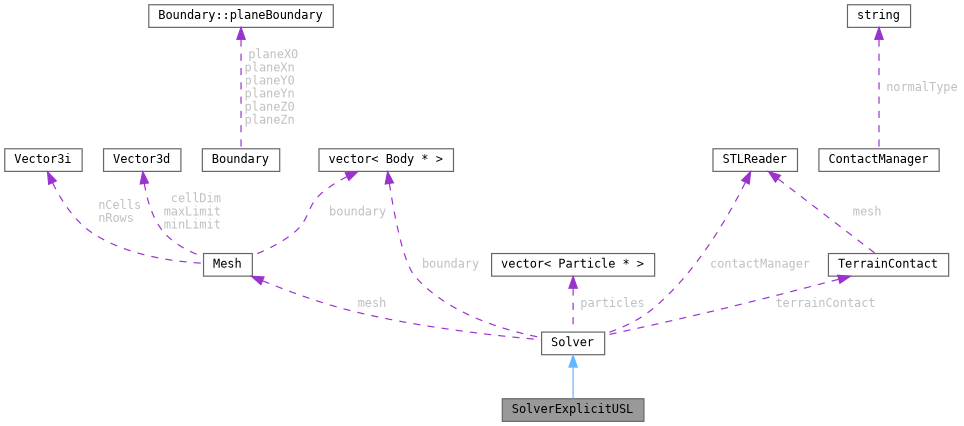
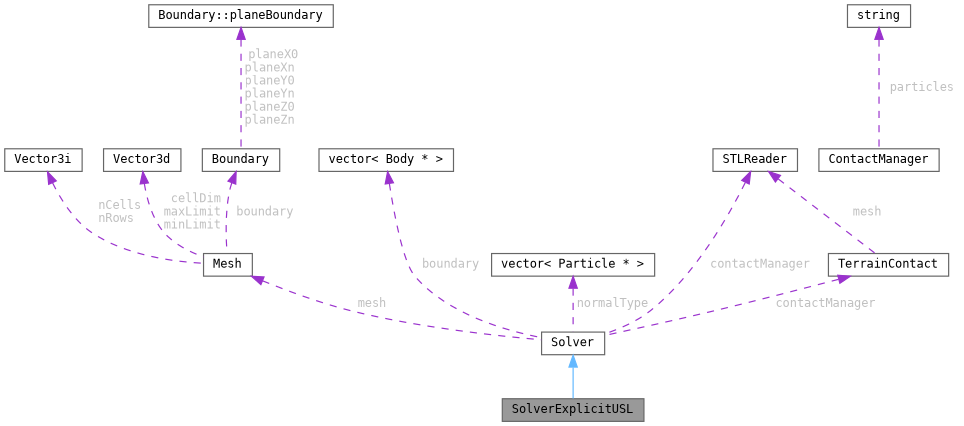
  digraph {
    fontname="DejaVu Sans Mono"
    rankdir=TB
    node [color=gray40 fillcolor=white fontname="DejaVu Sans Mono" fontsize=10 shape=box style=filled]
    edge [color=darkorchid3 dir=back fontname="DejaVu Sans Mono" fontsize=10 labelfontname=Helvetica labelfontsize=10 style=dashed fontcolor=grey]
    n1 [fillcolor=grey60 fontcolor=black height=0.2 label=SolverExplicitUSL width=0.4]
    n2 [height=0.2 label=Solver width=0.4]
    n3 [height=0.2 label=Mesh width=0.4]
    n4 [height=0.2 label=Vector3i width=0.4]
    n5 [height=0.2 label=Vector3d width=0.4]
    n6 [height=0.2 label=Boundary width=0.4]
    n7 [height=0.2 label="Boundary::planeBoundary" width=0.4]
    n8 [height=0.2 label="vector\< Body * \>" width=0.4]
    n9 [height=0.2 label="vector\< Particle * \>" width=0.4]
    n10 [height=0.2 label=TerrainContact width=0.4]
    n11 [height=0.2 label=STLReader width=0.4]
    n12 [height=0.2 label=ContactManager width=0.4]
    n13 [height=0.2 label=string width=0.4]
    n2 -> n1 [color=steelblue1 style=solid fontcolor=""]
    n3 -> n2 [label=" mesh"]
    n4 -> n3 [label=" nCells\nnRows"]
    n5 -> n3 [label=" cellDim\nmaxLimit\nminLimit"]
-   n8 -> n3 [label=" boundary"]
+   n6 -> n3 [label=" boundary"]
    n7 -> n6 [label=" planeX0\nplaneXn\nplaneY0\nplaneYn\nplaneZ0\nplaneZn"]
    n8 -> n2 [label=" boundary"]
-   n9 -> n2 [label=" particles"]
-   n10 -> n2 [label=" terrainContact"]
+   n9 -> n2 [label=" normalType"]
+   n10 -> n2 [label=" contactManager"]
    n11 -> n2 [label=" contactManager"]
    n11 -> n10 [label=" mesh"]
-   n13 -> n12 [label=" normalType"]
+   n13 -> n12 [label=" particles"]
  }
